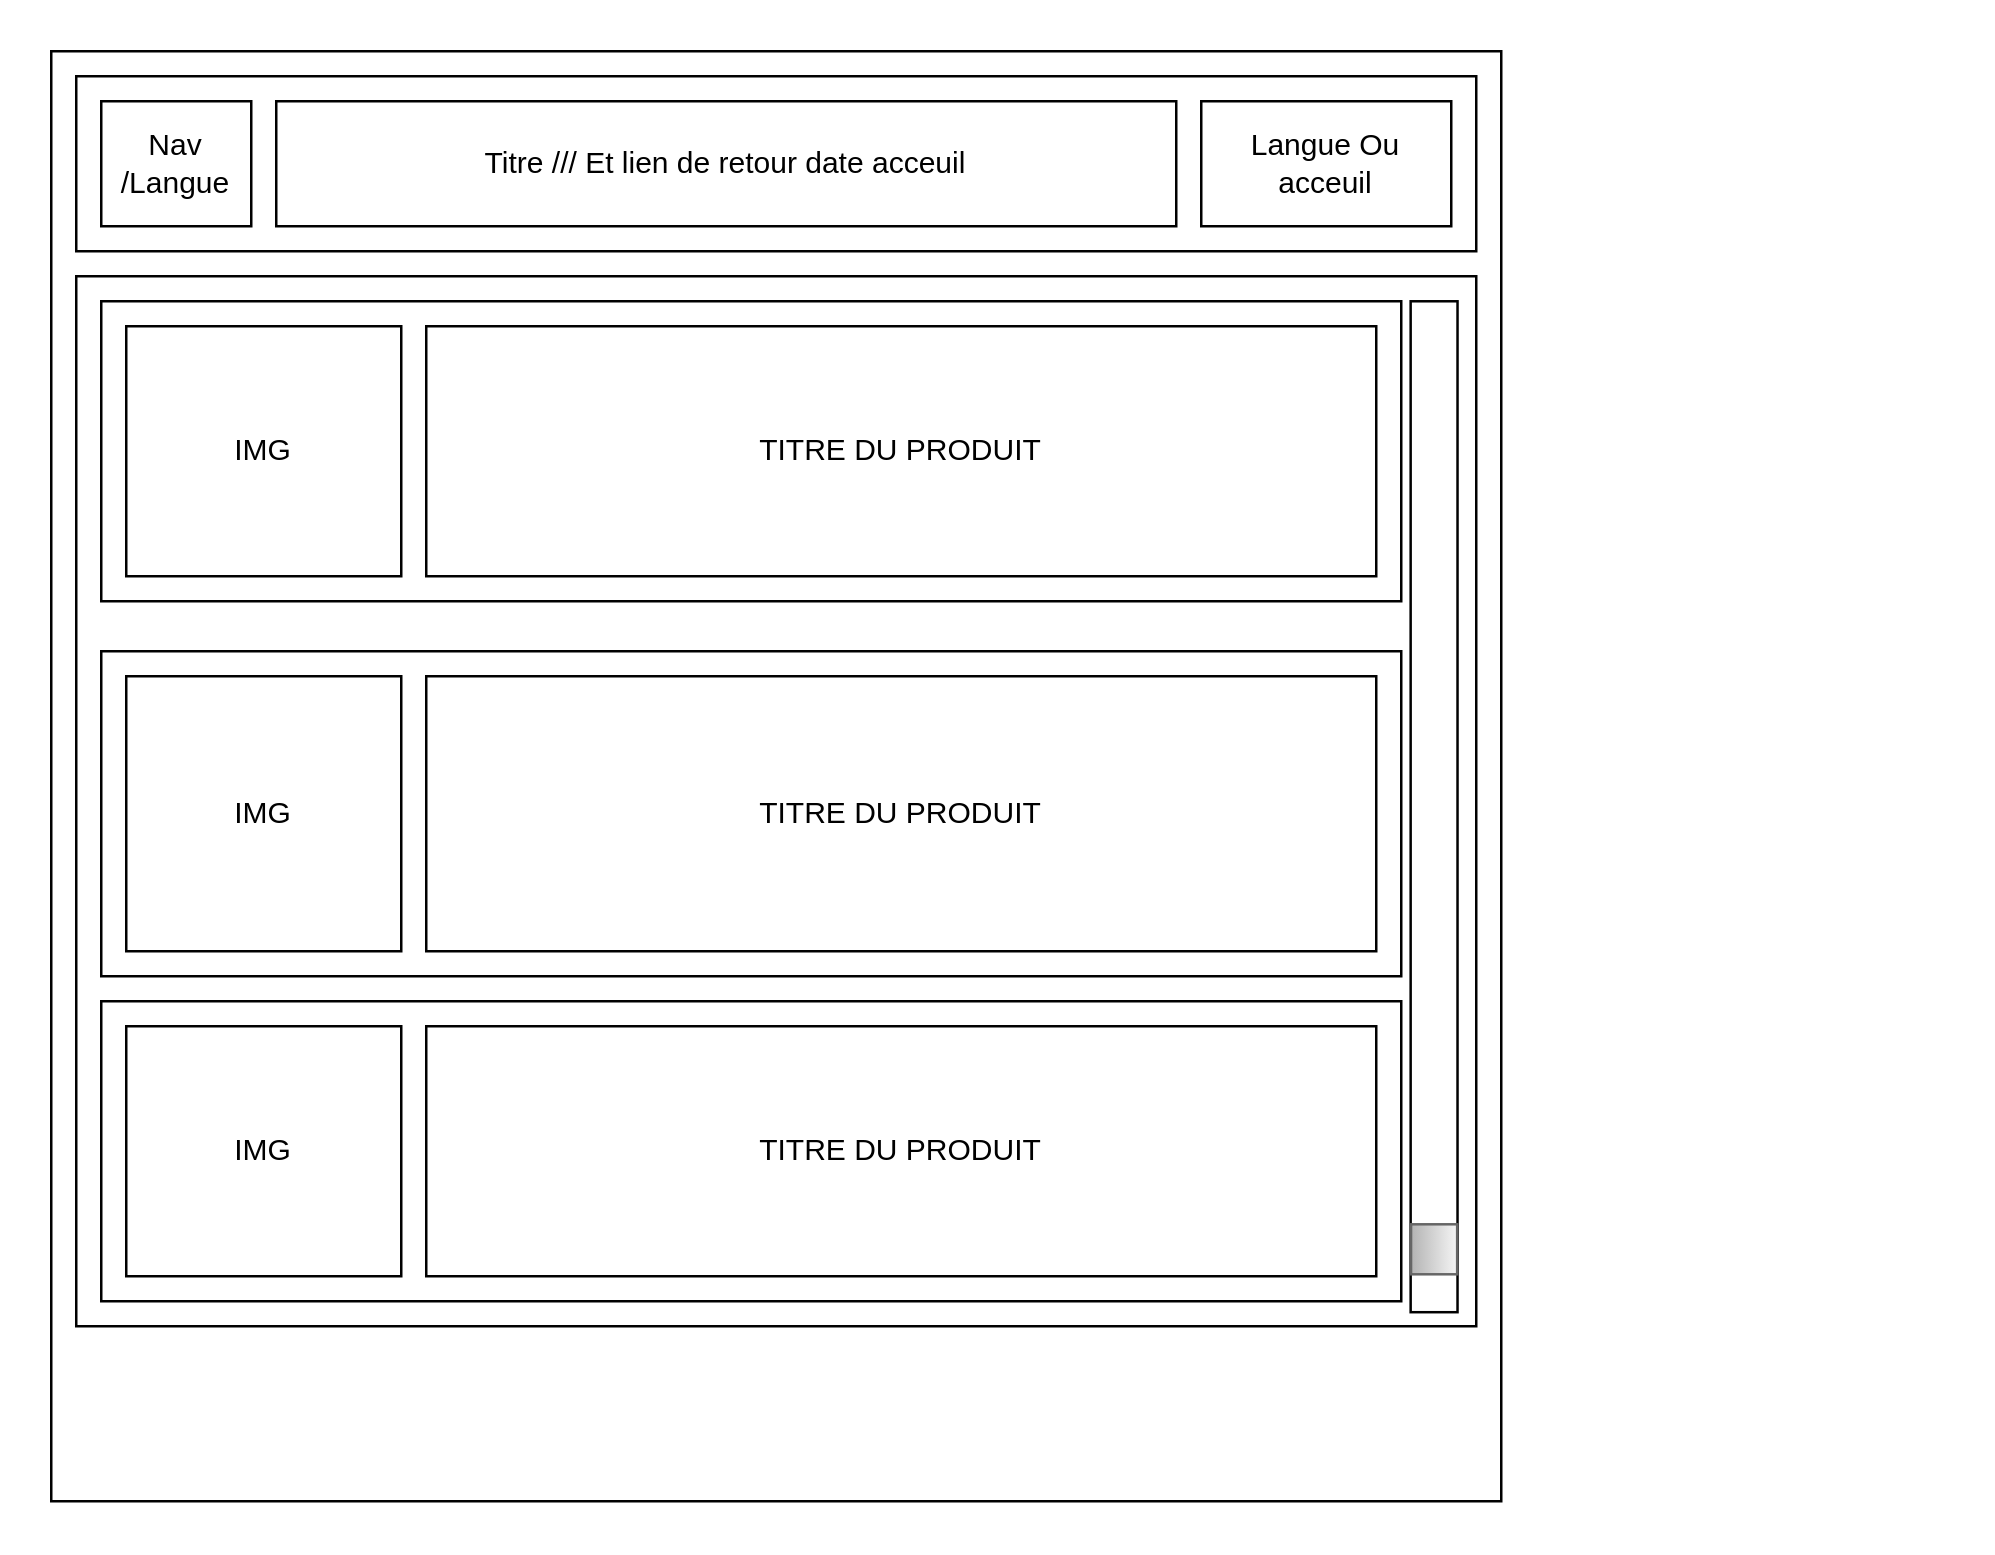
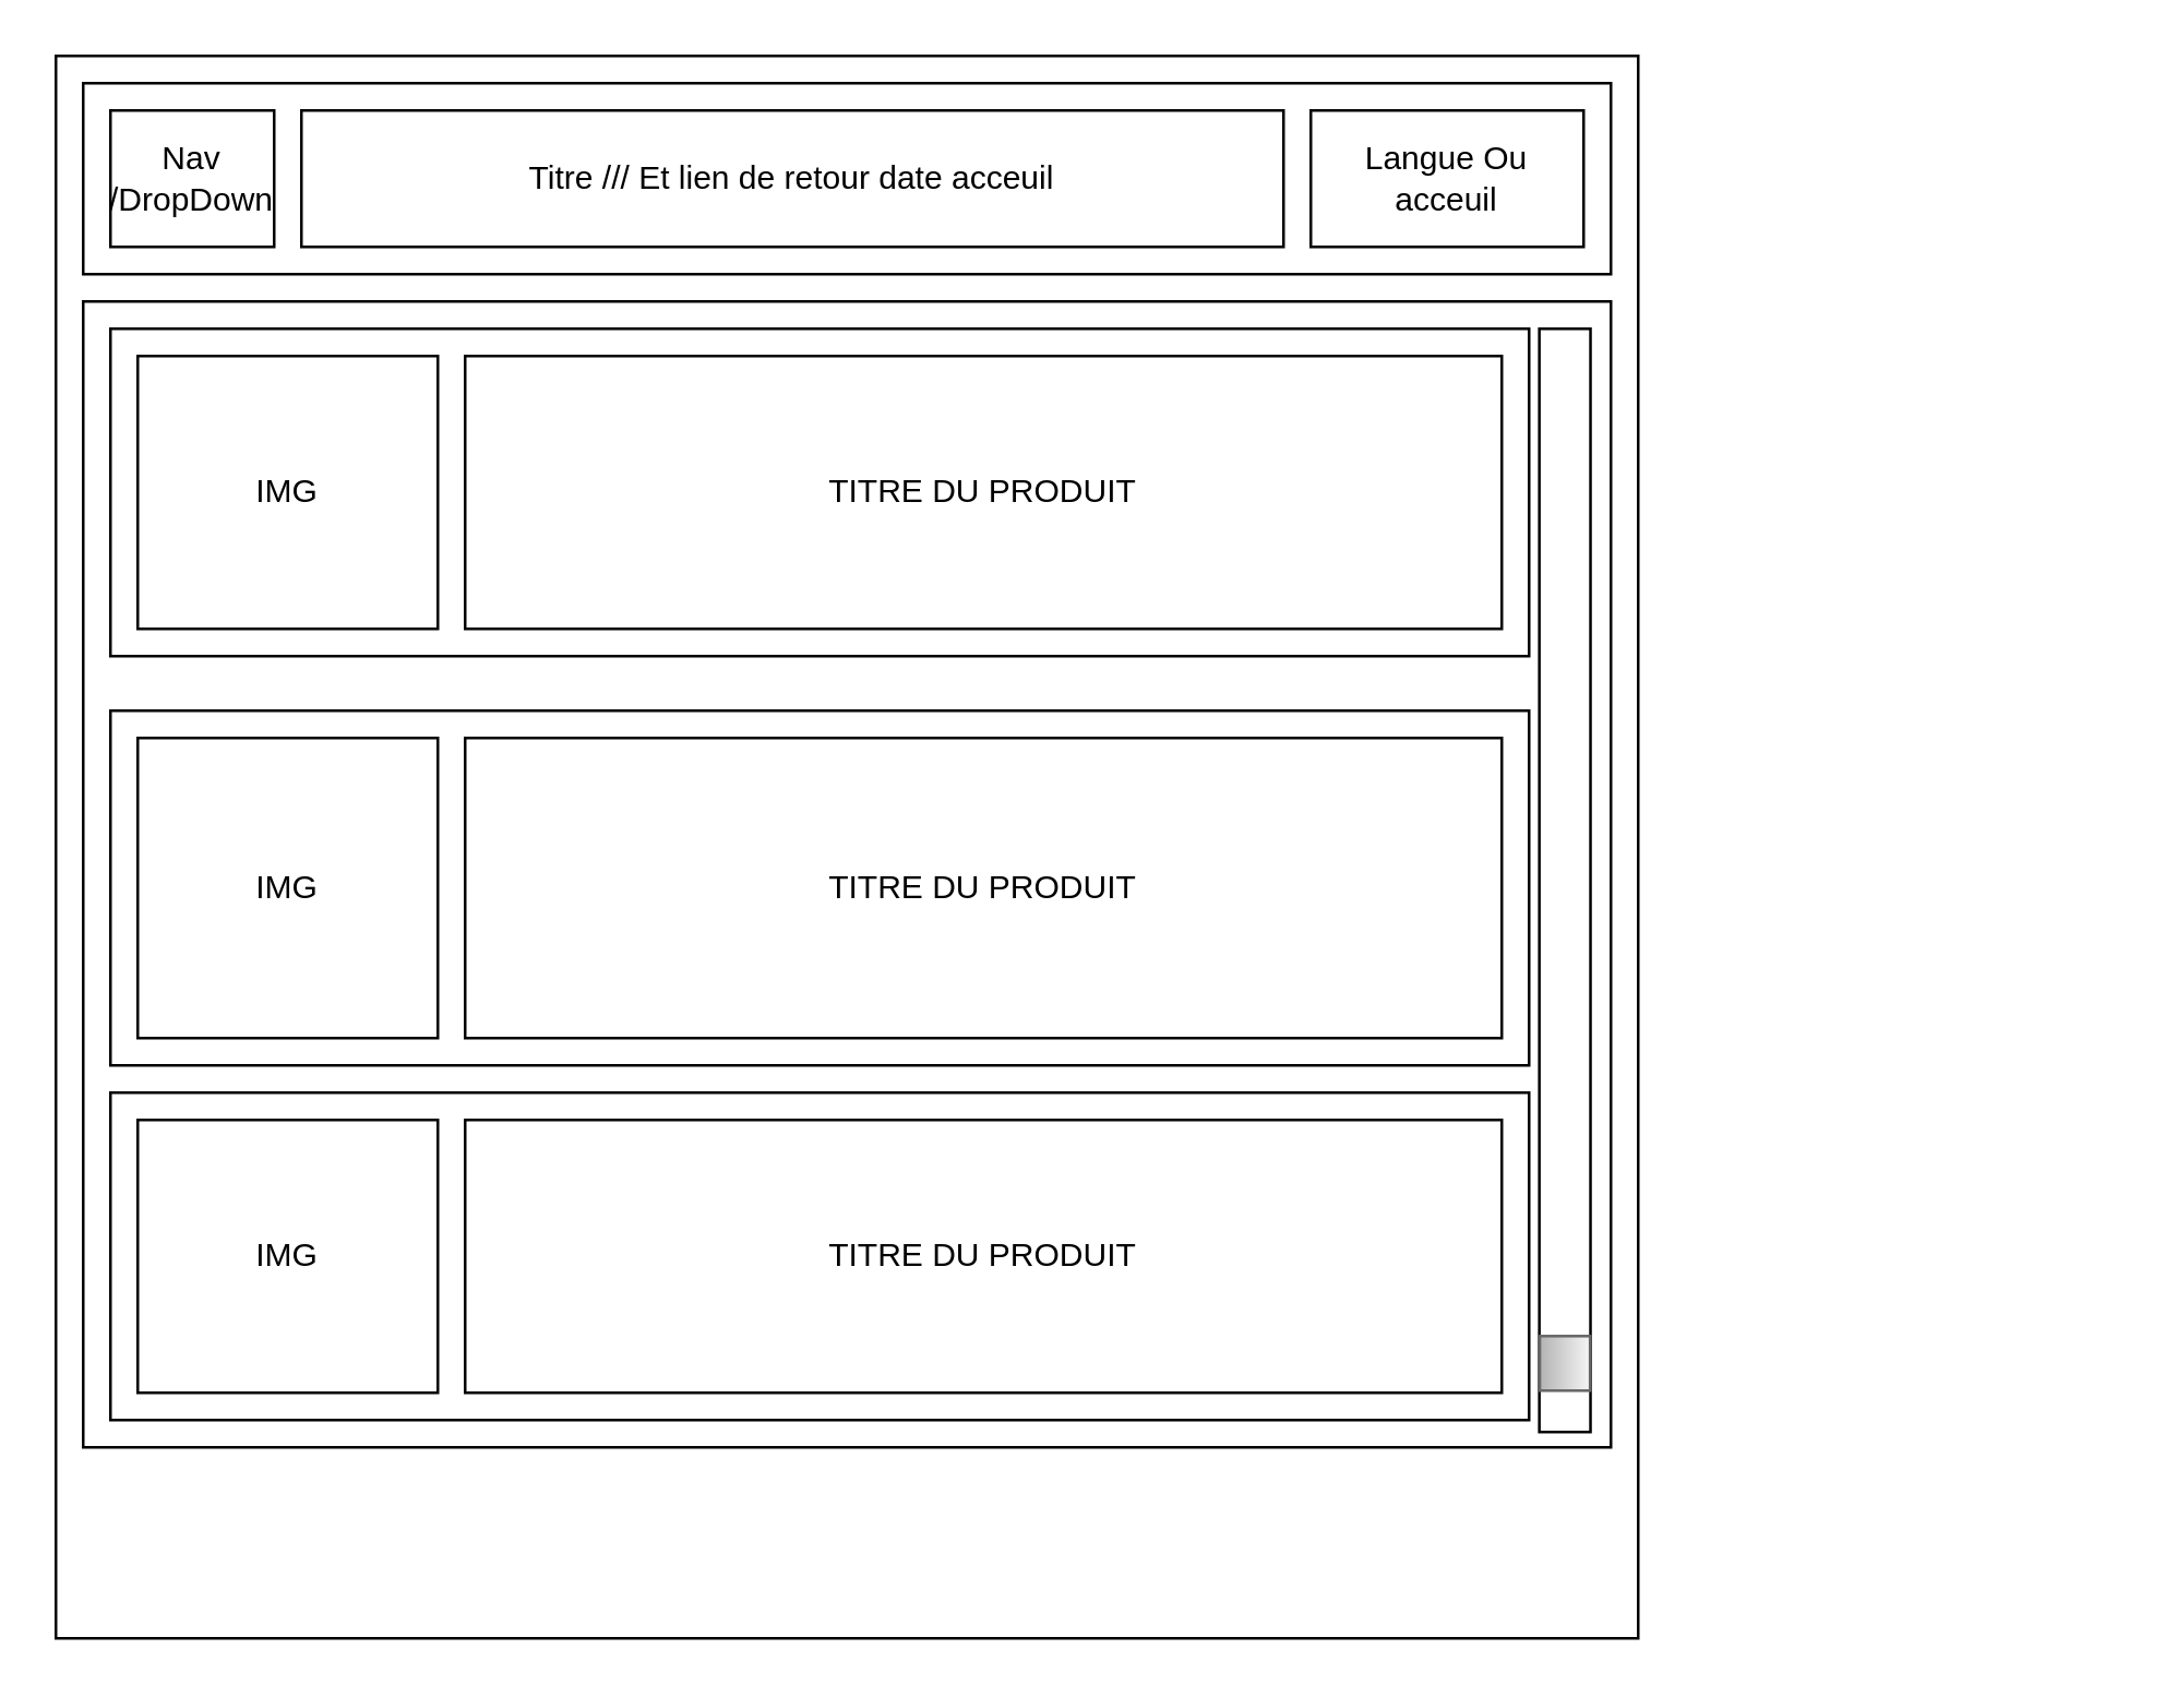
  <mxCell id="0" />
  <mxCell id="1" parent="0" />
  <mxCell id="2" value="" style="whiteSpace=wrap;html=1;aspect=fixed;" parent="1" vertex="1"><mxGeometry x="20" y="20" width="580" height="580" as="geometry" /></mxCell>
  <mxCell id="3" value="" style="rounded=0;whiteSpace=wrap;html=1;" parent="1" vertex="1"><mxGeometry x="30" y="30" width="560" height="70" as="geometry" /></mxCell>
  <mxCell id="4" value="Titre /// Et lien de retour date acceuil" style="rounded=0;whiteSpace=wrap;html=1;" parent="1" vertex="1"><mxGeometry x="110" y="40" width="360" height="50" as="geometry" /></mxCell>
- <mxCell id="5" value="Nav /Langue" style="rounded=0;whiteSpace=wrap;html=1;" parent="1" vertex="1"><mxGeometry x="40" y="40" width="60" height="50" as="geometry" /></mxCell>
+ <mxCell id="5" value="Nav /DropDown" style="rounded=0;whiteSpace=wrap;html=1;" parent="1" vertex="1"><mxGeometry x="40" y="40" width="60" height="50" as="geometry" /></mxCell>
  <mxCell id="6" value="Langue Ou acceuil" style="rounded=0;whiteSpace=wrap;html=1;" parent="1" vertex="1"><mxGeometry x="480" y="40" width="100" height="50" as="geometry" /></mxCell>
  <mxCell id="7" value="" style="rounded=0;whiteSpace=wrap;html=1;" parent="1" vertex="1"><mxGeometry x="30" y="110" width="560" height="420" as="geometry" /></mxCell>
  <mxCell id="8" value="PRODUIT&amp;nbsp;" style="rounded=0;whiteSpace=wrap;html=1;" parent="1" vertex="1"><mxGeometry x="40" y="120" width="520" height="120" as="geometry" /></mxCell>
  <mxCell id="9" value="PRODUIT&amp;nbsp;" style="rounded=0;whiteSpace=wrap;html=1;" parent="1" vertex="1"><mxGeometry x="40" y="260" width="520" height="130" as="geometry" /></mxCell>
  <mxCell id="10" value="PRODUIT&amp;nbsp;" style="rounded=0;whiteSpace=wrap;html=1;" parent="1" vertex="1"><mxGeometry x="40" y="400" width="520" height="120" as="geometry" /></mxCell>
  <mxCell id="11" value="" style="rounded=0;whiteSpace=wrap;html=1;rotation=90;" parent="1" vertex="1"><mxGeometry x="370.95" y="312.81" width="404.37" height="18.75" as="geometry" /></mxCell>
  <mxCell id="12" value="" style="rounded=0;whiteSpace=wrap;html=1;rotation=90;fillColor=#f5f5f5;gradientColor=#b3b3b3;strokeColor=#666666;" parent="1" vertex="1"><mxGeometry x="563.14" y="490" width="20" height="18.44" as="geometry" /></mxCell>
  <mxCell id="13" value="IMG" style="rounded=0;whiteSpace=wrap;html=1;" parent="1" vertex="1"><mxGeometry x="50" y="130" width="110" height="100" as="geometry" /></mxCell>
  <mxCell id="14" value="TITRE DU PRODUIT" style="rounded=0;whiteSpace=wrap;html=1;" parent="1" vertex="1"><mxGeometry x="170" y="130" width="380" height="100" as="geometry" /></mxCell>
  <mxCell id="15" value="IMG" style="rounded=0;whiteSpace=wrap;html=1;" parent="1" vertex="1"><mxGeometry x="50" y="270" width="110" height="110" as="geometry" /></mxCell>
  <mxCell id="16" value="TITRE DU PRODUIT" style="rounded=0;whiteSpace=wrap;html=1;" parent="1" vertex="1"><mxGeometry x="170" y="270" width="380" height="110" as="geometry" /></mxCell>
  <mxCell id="17" value="IMG" style="rounded=0;whiteSpace=wrap;html=1;" parent="1" vertex="1"><mxGeometry x="50" y="410" width="110" height="100" as="geometry" /></mxCell>
  <mxCell id="18" value="TITRE DU PRODUIT" style="rounded=0;whiteSpace=wrap;html=1;" parent="1" vertex="1"><mxGeometry x="170" y="410" width="380" height="100" as="geometry" /></mxCell>
